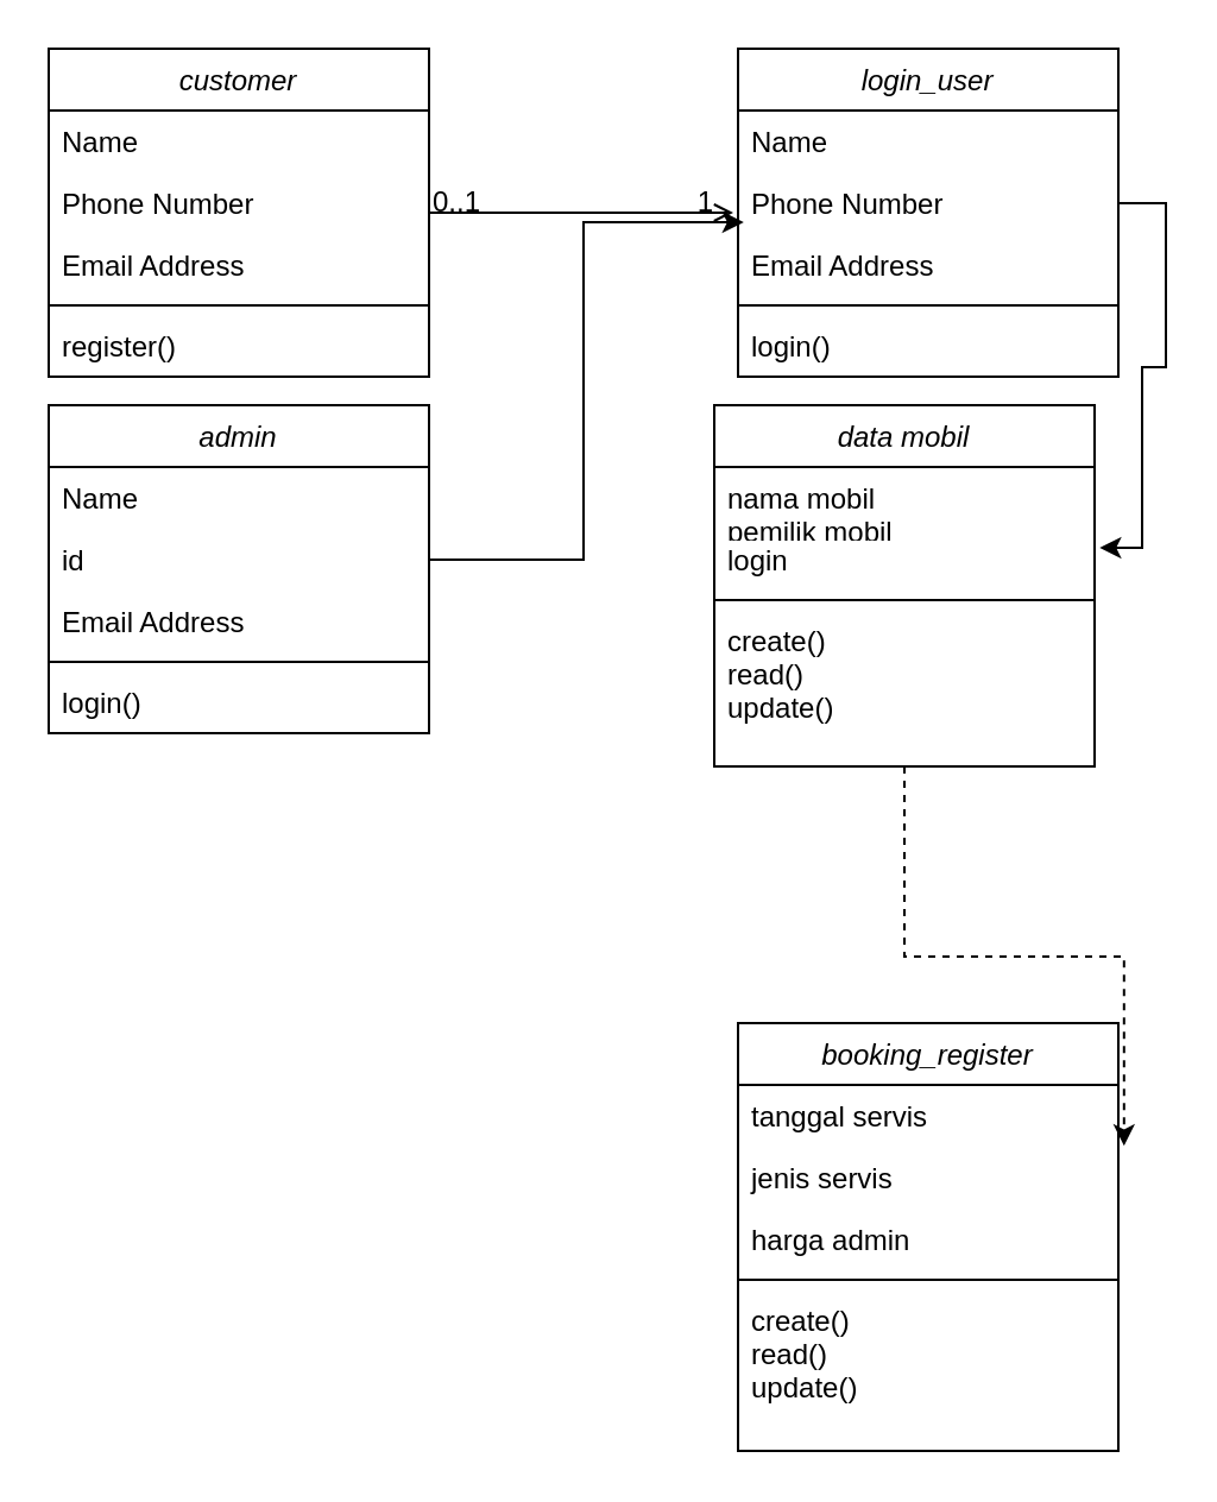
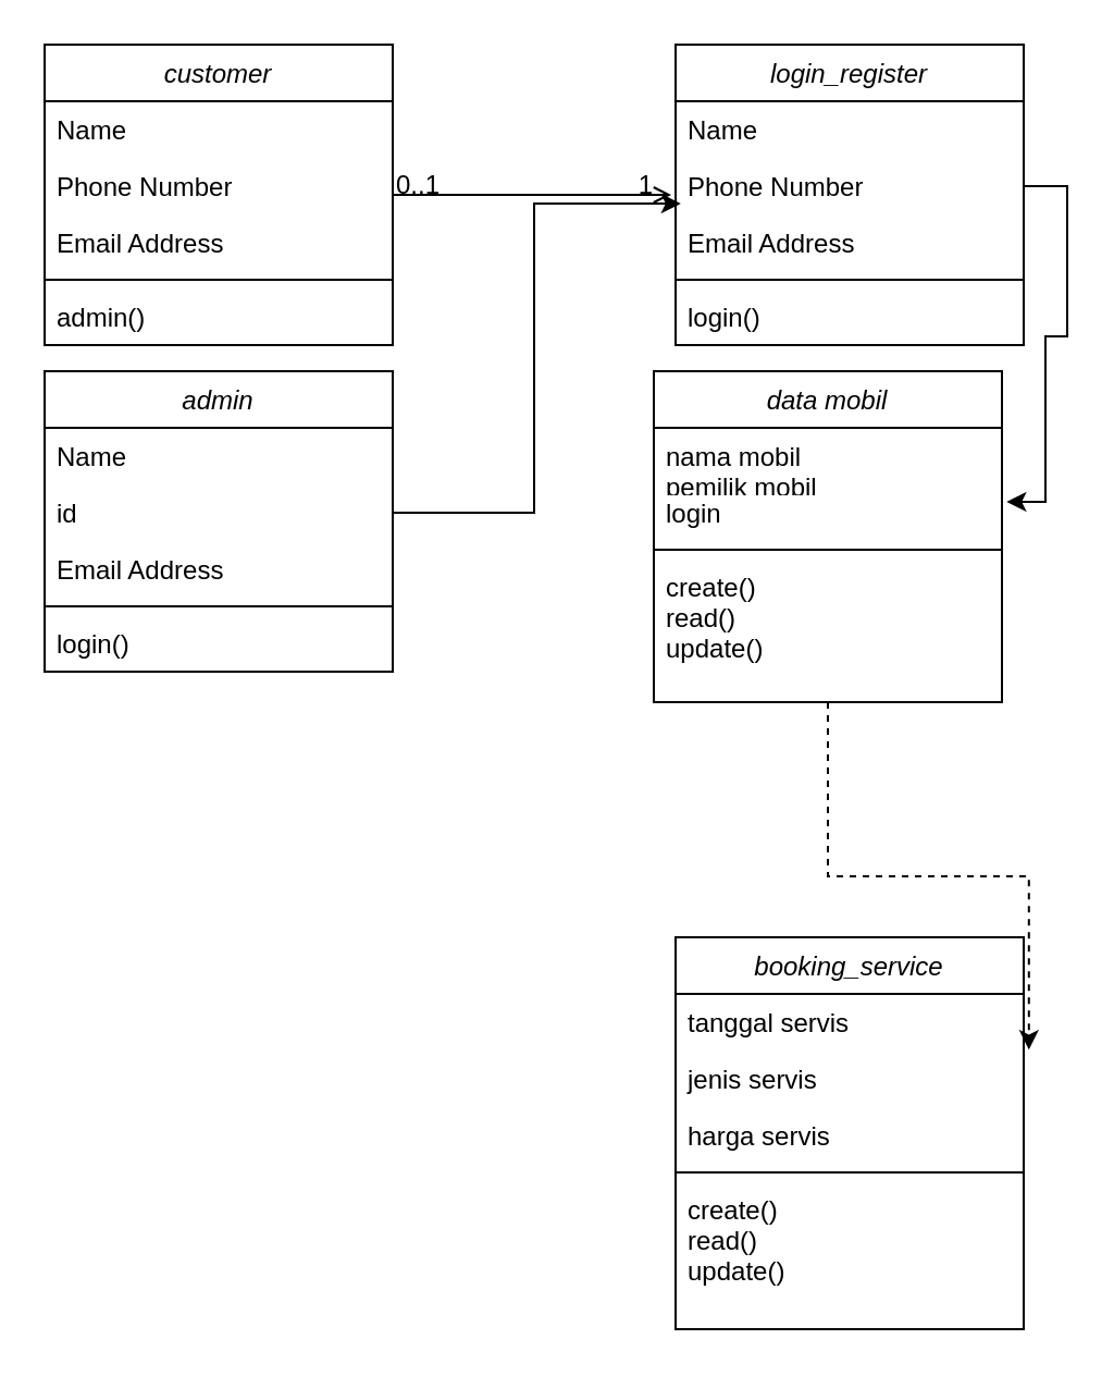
  <mxCell id="0" />
  <mxCell id="1" parent="0" />
  <mxCell id="2" value="customer" style="swimlane;fontStyle=2;align=center;verticalAlign=top;childLayout=stackLayout;horizontal=1;startSize=26;horizontalStack=0;resizeParent=1;resizeLast=0;collapsible=1;marginBottom=0;rounded=0;shadow=0;strokeWidth=1;" parent="1" vertex="1"><mxGeometry x="20" y="20" width="160" height="138" as="geometry"><mxRectangle x="230" y="140" width="160" height="26" as="alternateBounds" /></mxGeometry></mxCell>
  <mxCell id="3" value="Name" style="text;align=left;verticalAlign=top;spacingLeft=4;spacingRight=4;overflow=hidden;rotatable=0;points=[[0,0.5],[1,0.5]];portConstraint=eastwest;" parent="2" vertex="1"><mxGeometry y="26" width="160" height="26" as="geometry" /></mxCell>
  <mxCell id="4" value="Phone Number" style="text;align=left;verticalAlign=top;spacingLeft=4;spacingRight=4;overflow=hidden;rotatable=0;points=[[0,0.5],[1,0.5]];portConstraint=eastwest;rounded=0;shadow=0;html=0;" parent="2" vertex="1"><mxGeometry y="52" width="160" height="26" as="geometry" /></mxCell>
  <mxCell id="5" value="Email Address" style="text;align=left;verticalAlign=top;spacingLeft=4;spacingRight=4;overflow=hidden;rotatable=0;points=[[0,0.5],[1,0.5]];portConstraint=eastwest;rounded=0;shadow=0;html=0;" parent="2" vertex="1"><mxGeometry y="78" width="160" height="26" as="geometry" /></mxCell>
  <mxCell id="6" value="" style="line;html=1;strokeWidth=1;align=left;verticalAlign=middle;spacingTop=-1;spacingLeft=3;spacingRight=3;rotatable=0;labelPosition=right;points=[];portConstraint=eastwest;" parent="2" vertex="1"><mxGeometry y="104" width="160" height="8" as="geometry" /></mxCell>
- <mxCell id="7" value="register()" style="text;align=left;verticalAlign=top;spacingLeft=4;spacingRight=4;overflow=hidden;rotatable=0;points=[[0,0.5],[1,0.5]];portConstraint=eastwest;" parent="2" vertex="1"><mxGeometry y="112" width="160" height="26" as="geometry" /></mxCell>
+ <mxCell id="7" value="admin()" style="text;align=left;verticalAlign=top;spacingLeft=4;spacingRight=4;overflow=hidden;rotatable=0;points=[[0,0.5],[1,0.5]];portConstraint=eastwest;" parent="2" vertex="1"><mxGeometry y="112" width="160" height="26" as="geometry" /></mxCell>
  <mxCell id="8" value="" style="endArrow=open;shadow=0;strokeWidth=1;rounded=0;endFill=1;edgeStyle=elbowEdgeStyle;elbow=vertical;" parent="1" source="2" edge="1"><mxGeometry x="0.5" y="41" relative="1" as="geometry"><mxPoint x="180" y="92" as="sourcePoint" /><mxPoint x="308" y="89" as="targetPoint" /><mxPoint x="-40" y="32" as="offset" /></mxGeometry></mxCell>
  <mxCell id="9" value="0..1" style="resizable=0;align=left;verticalAlign=bottom;labelBackgroundColor=none;fontSize=12;" parent="8" connectable="0" vertex="1"><mxGeometry x="-1" relative="1" as="geometry"><mxPoint y="4" as="offset" /></mxGeometry></mxCell>
  <mxCell id="10" value="1" style="resizable=0;align=right;verticalAlign=bottom;labelBackgroundColor=none;fontSize=12;" parent="8" connectable="0" vertex="1"><mxGeometry x="1" relative="1" as="geometry"><mxPoint x="-7" y="4" as="offset" /></mxGeometry></mxCell>
  <mxCell id="11" value="admin" style="swimlane;fontStyle=2;align=center;verticalAlign=top;childLayout=stackLayout;horizontal=1;startSize=26;horizontalStack=0;resizeParent=1;resizeLast=0;collapsible=1;marginBottom=0;rounded=0;shadow=0;strokeWidth=1;" vertex="1" parent="1"><mxGeometry x="20" y="170" width="160" height="138" as="geometry"><mxRectangle x="230" y="140" width="160" height="26" as="alternateBounds" /></mxGeometry></mxCell>
  <mxCell id="12" value="Name" style="text;align=left;verticalAlign=top;spacingLeft=4;spacingRight=4;overflow=hidden;rotatable=0;points=[[0,0.5],[1,0.5]];portConstraint=eastwest;" vertex="1" parent="11"><mxGeometry y="26" width="160" height="26" as="geometry" /></mxCell>
  <mxCell id="13" value="id" style="text;align=left;verticalAlign=top;spacingLeft=4;spacingRight=4;overflow=hidden;rotatable=0;points=[[0,0.5],[1,0.5]];portConstraint=eastwest;rounded=0;shadow=0;html=0;" vertex="1" parent="11"><mxGeometry y="52" width="160" height="26" as="geometry" /></mxCell>
  <mxCell id="14" value="Email Address" style="text;align=left;verticalAlign=top;spacingLeft=4;spacingRight=4;overflow=hidden;rotatable=0;points=[[0,0.5],[1,0.5]];portConstraint=eastwest;rounded=0;shadow=0;html=0;" vertex="1" parent="11"><mxGeometry y="78" width="160" height="26" as="geometry" /></mxCell>
  <mxCell id="15" value="" style="line;html=1;strokeWidth=1;align=left;verticalAlign=middle;spacingTop=-1;spacingLeft=3;spacingRight=3;rotatable=0;labelPosition=right;points=[];portConstraint=eastwest;" vertex="1" parent="11"><mxGeometry y="104" width="160" height="8" as="geometry" /></mxCell>
  <mxCell id="16" value="login()" style="text;align=left;verticalAlign=top;spacingLeft=4;spacingRight=4;overflow=hidden;rotatable=0;points=[[0,0.5],[1,0.5]];portConstraint=eastwest;" vertex="1" parent="11"><mxGeometry y="112" width="160" height="26" as="geometry" /></mxCell>
- <mxCell id="17" value="login_user" style="swimlane;fontStyle=2;align=center;verticalAlign=top;childLayout=stackLayout;horizontal=1;startSize=26;horizontalStack=0;resizeParent=1;resizeLast=0;collapsible=1;marginBottom=0;rounded=0;shadow=0;strokeWidth=1;" vertex="1" parent="1"><mxGeometry x="310" y="20" width="160" height="138" as="geometry"><mxRectangle x="230" y="140" width="160" height="26" as="alternateBounds" /></mxGeometry></mxCell>
+ <mxCell id="17" value="login_register" style="swimlane;fontStyle=2;align=center;verticalAlign=top;childLayout=stackLayout;horizontal=1;startSize=26;horizontalStack=0;resizeParent=1;resizeLast=0;collapsible=1;marginBottom=0;rounded=0;shadow=0;strokeWidth=1;" vertex="1" parent="1"><mxGeometry x="310" y="20" width="160" height="138" as="geometry"><mxRectangle x="230" y="140" width="160" height="26" as="alternateBounds" /></mxGeometry></mxCell>
  <mxCell id="18" value="Name" style="text;align=left;verticalAlign=top;spacingLeft=4;spacingRight=4;overflow=hidden;rotatable=0;points=[[0,0.5],[1,0.5]];portConstraint=eastwest;" vertex="1" parent="17"><mxGeometry y="26" width="160" height="26" as="geometry" /></mxCell>
  <mxCell id="19" value="Phone Number" style="text;align=left;verticalAlign=top;spacingLeft=4;spacingRight=4;overflow=hidden;rotatable=0;points=[[0,0.5],[1,0.5]];portConstraint=eastwest;rounded=0;shadow=0;html=0;" vertex="1" parent="17"><mxGeometry y="52" width="160" height="26" as="geometry" /></mxCell>
  <mxCell id="20" value="Email Address" style="text;align=left;verticalAlign=top;spacingLeft=4;spacingRight=4;overflow=hidden;rotatable=0;points=[[0,0.5],[1,0.5]];portConstraint=eastwest;rounded=0;shadow=0;html=0;" vertex="1" parent="17"><mxGeometry y="78" width="160" height="26" as="geometry" /></mxCell>
  <mxCell id="21" value="" style="line;html=1;strokeWidth=1;align=left;verticalAlign=middle;spacingTop=-1;spacingLeft=3;spacingRight=3;rotatable=0;labelPosition=right;points=[];portConstraint=eastwest;" vertex="1" parent="17"><mxGeometry y="104" width="160" height="8" as="geometry" /></mxCell>
  <mxCell id="22" value="login()" style="text;align=left;verticalAlign=top;spacingLeft=4;spacingRight=4;overflow=hidden;rotatable=0;points=[[0,0.5],[1,0.5]];portConstraint=eastwest;" vertex="1" parent="17"><mxGeometry y="112" width="160" height="26" as="geometry" /></mxCell>
  <mxCell id="23" style="edgeStyle=orthogonalEdgeStyle;rounded=0;orthogonalLoop=1;jettySize=auto;html=1;entryX=0.015;entryY=-0.192;entryDx=0;entryDy=0;entryPerimeter=0;" edge="1" parent="1" source="13" target="20"><mxGeometry relative="1" as="geometry" /></mxCell>
  <mxCell id="24" style="edgeStyle=orthogonalEdgeStyle;rounded=0;orthogonalLoop=1;jettySize=auto;html=1;entryX=0.826;entryY=0;entryDx=0;entryDy=0;entryPerimeter=0;" edge="1" parent="1" source="19"><mxGeometry relative="1" as="geometry"><mxPoint x="462.16" y="230" as="targetPoint" /><Array as="points"><mxPoint x="490" y="85" /><mxPoint x="490" y="154" /><mxPoint x="480" y="154" /><mxPoint x="480" y="230" /></Array></mxGeometry></mxCell>
- <mxCell id="25" value="booking_register" style="swimlane;fontStyle=2;align=center;verticalAlign=top;childLayout=stackLayout;horizontal=1;startSize=26;horizontalStack=0;resizeParent=1;resizeLast=0;collapsible=1;marginBottom=0;rounded=0;shadow=0;strokeWidth=1;" vertex="1" parent="1"><mxGeometry x="310" y="430" width="160" height="180" as="geometry"><mxRectangle x="230" y="140" width="160" height="26" as="alternateBounds" /></mxGeometry></mxCell>
+ <mxCell id="25" value="booking_service" style="swimlane;fontStyle=2;align=center;verticalAlign=top;childLayout=stackLayout;horizontal=1;startSize=26;horizontalStack=0;resizeParent=1;resizeLast=0;collapsible=1;marginBottom=0;rounded=0;shadow=0;strokeWidth=1;" vertex="1" parent="1"><mxGeometry x="310" y="430" width="160" height="180" as="geometry"><mxRectangle x="230" y="140" width="160" height="26" as="alternateBounds" /></mxGeometry></mxCell>
  <mxCell id="26" value="tanggal servis" style="text;align=left;verticalAlign=top;spacingLeft=4;spacingRight=4;overflow=hidden;rotatable=0;points=[[0,0.5],[1,0.5]];portConstraint=eastwest;" vertex="1" parent="25"><mxGeometry y="26" width="160" height="26" as="geometry" /></mxCell>
  <mxCell id="27" value="jenis servis" style="text;align=left;verticalAlign=top;spacingLeft=4;spacingRight=4;overflow=hidden;rotatable=0;points=[[0,0.5],[1,0.5]];portConstraint=eastwest;rounded=0;shadow=0;html=0;" vertex="1" parent="25"><mxGeometry y="52" width="160" height="26" as="geometry" /></mxCell>
- <mxCell id="28" value="harga admin" style="text;align=left;verticalAlign=top;spacingLeft=4;spacingRight=4;overflow=hidden;rotatable=0;points=[[0,0.5],[1,0.5]];portConstraint=eastwest;rounded=0;shadow=0;html=0;" vertex="1" parent="25"><mxGeometry y="78" width="160" height="26" as="geometry" /></mxCell>
+ <mxCell id="28" value="harga servis" style="text;align=left;verticalAlign=top;spacingLeft=4;spacingRight=4;overflow=hidden;rotatable=0;points=[[0,0.5],[1,0.5]];portConstraint=eastwest;rounded=0;shadow=0;html=0;" vertex="1" parent="25"><mxGeometry y="78" width="160" height="26" as="geometry" /></mxCell>
  <mxCell id="29" value="" style="line;html=1;strokeWidth=1;align=left;verticalAlign=middle;spacingTop=-1;spacingLeft=3;spacingRight=3;rotatable=0;labelPosition=right;points=[];portConstraint=eastwest;" vertex="1" parent="25"><mxGeometry y="104" width="160" height="8" as="geometry" /></mxCell>
  <mxCell id="30" value="create()&#10;read()&#10;update()" style="text;align=left;verticalAlign=top;spacingLeft=4;spacingRight=4;overflow=hidden;rotatable=0;points=[[0,0.5],[1,0.5]];portConstraint=eastwest;" vertex="1" parent="25"><mxGeometry y="112" width="160" height="68" as="geometry" /></mxCell>
  <mxCell id="31" style="edgeStyle=orthogonalEdgeStyle;rounded=0;orthogonalLoop=1;jettySize=auto;html=1;entryX=1.015;entryY=-0.013;entryDx=0;entryDy=0;entryPerimeter=0;dashed=1;" edge="1" parent="1" source="32" target="27"><mxGeometry relative="1" as="geometry" /></mxCell>
  <mxCell id="32" value="data mobil" style="swimlane;fontStyle=2;align=center;verticalAlign=top;childLayout=stackLayout;horizontal=1;startSize=26;horizontalStack=0;resizeParent=1;resizeLast=0;collapsible=1;marginBottom=0;rounded=0;shadow=0;strokeWidth=1;" vertex="1" parent="1"><mxGeometry x="300" y="170" width="160" height="152" as="geometry"><mxRectangle x="230" y="140" width="160" height="26" as="alternateBounds" /></mxGeometry></mxCell>
  <mxCell id="33" value="nama mobil&#10;pemilik mobil" style="text;align=left;verticalAlign=top;spacingLeft=4;spacingRight=4;overflow=hidden;rotatable=0;points=[[0,0.5],[1,0.5]];portConstraint=eastwest;" vertex="1" parent="32"><mxGeometry y="26" width="160" height="26" as="geometry" /></mxCell>
  <mxCell id="34" value="login" style="text;align=left;verticalAlign=top;spacingLeft=4;spacingRight=4;overflow=hidden;rotatable=0;points=[[0,0.5],[1,0.5]];portConstraint=eastwest;rounded=0;shadow=0;html=0;" vertex="1" parent="32"><mxGeometry y="52" width="160" height="26" as="geometry" /></mxCell>
  <mxCell id="35" value="" style="line;html=1;strokeWidth=1;align=left;verticalAlign=middle;spacingTop=-1;spacingLeft=3;spacingRight=3;rotatable=0;labelPosition=right;points=[];portConstraint=eastwest;" vertex="1" parent="32"><mxGeometry y="78" width="160" height="8" as="geometry" /></mxCell>
  <mxCell id="36" value="create()&#10;read()&#10;update()&#10;delete" style="text;align=left;verticalAlign=top;spacingLeft=4;spacingRight=4;overflow=hidden;rotatable=0;points=[[0,0.5],[1,0.5]];portConstraint=eastwest;" vertex="1" parent="32"><mxGeometry y="86" width="160" height="44" as="geometry" /></mxCell>
